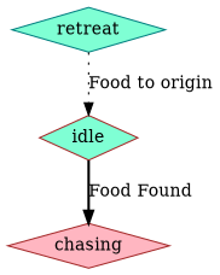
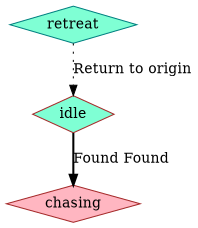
  digraph {
    node [color=brown fillcolor=aquamarine shape=diamond style=filled]
    chasing [fillcolor=lightpink]
    idle
    retreat [color=teal]
-   idle -> chasing [label="Food Found" style=bold]
-   retreat -> idle [label="Food to origin" style=dotted]
+   idle -> chasing [label="Found Found" style=bold]
+   retreat -> idle [label="Return to origin" style=dotted]
  }
